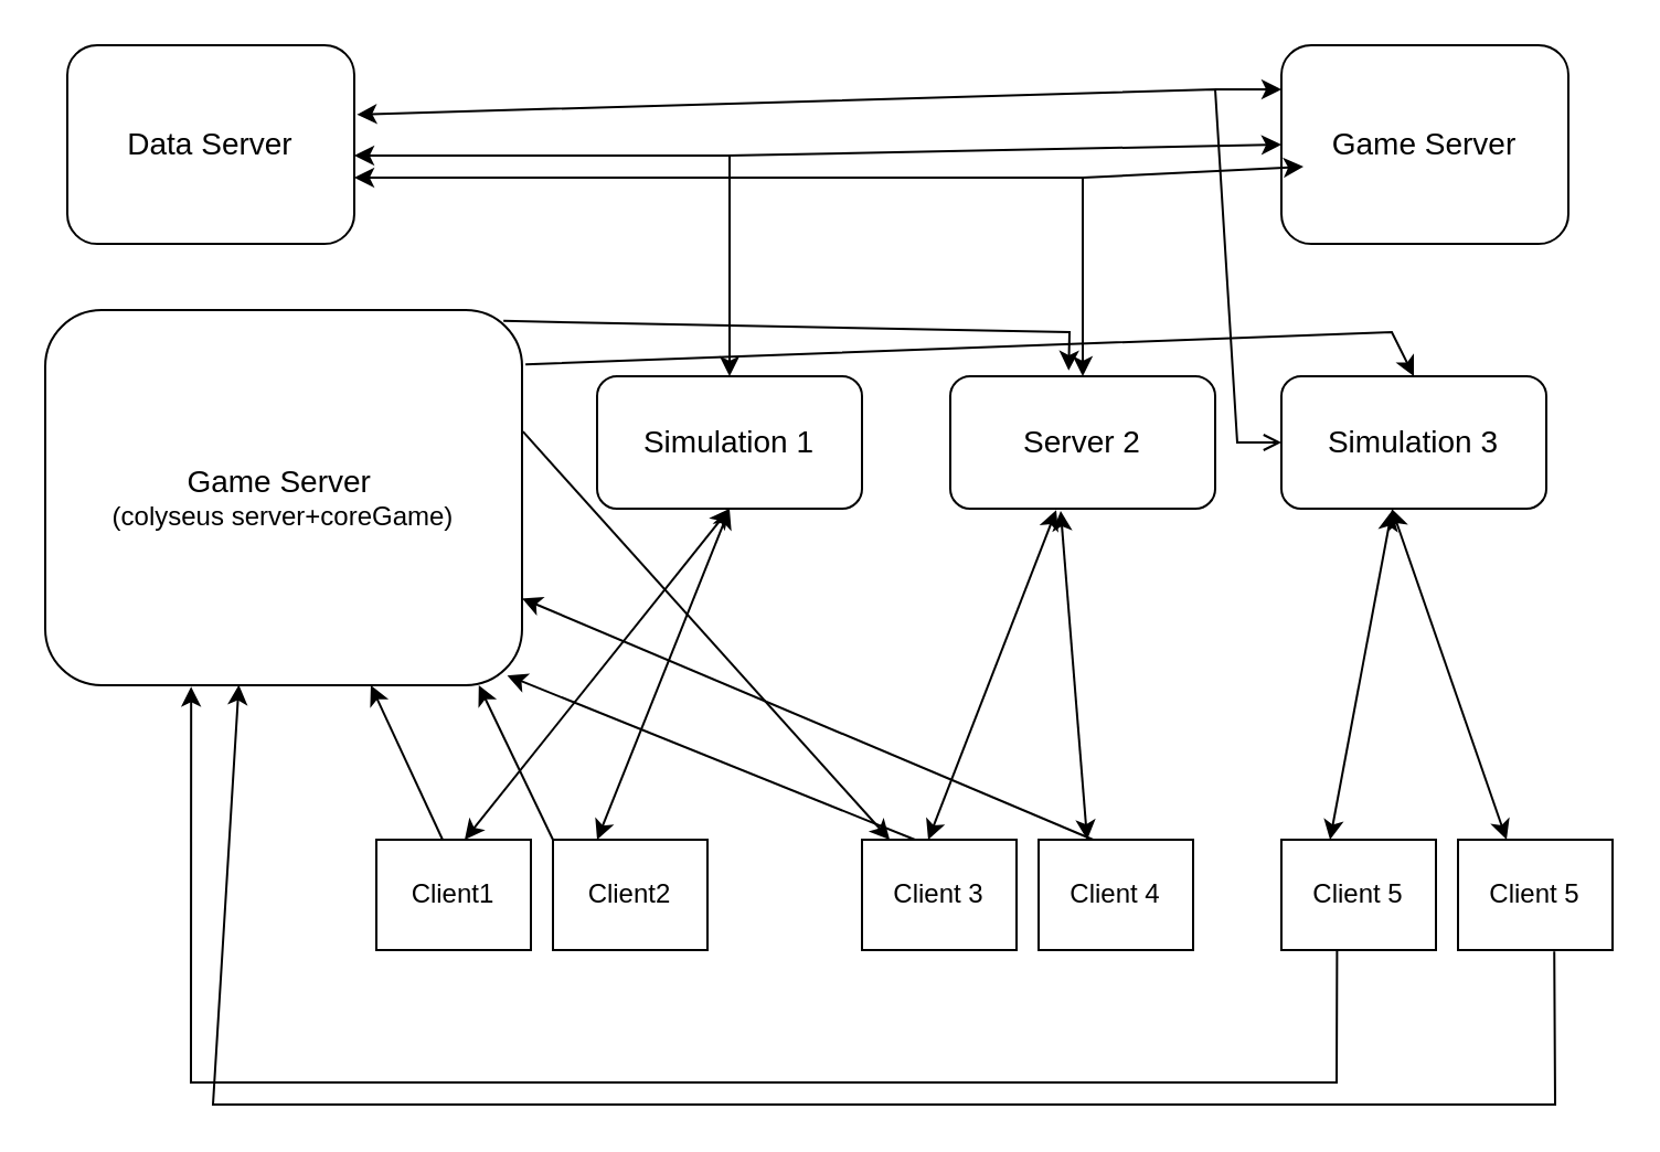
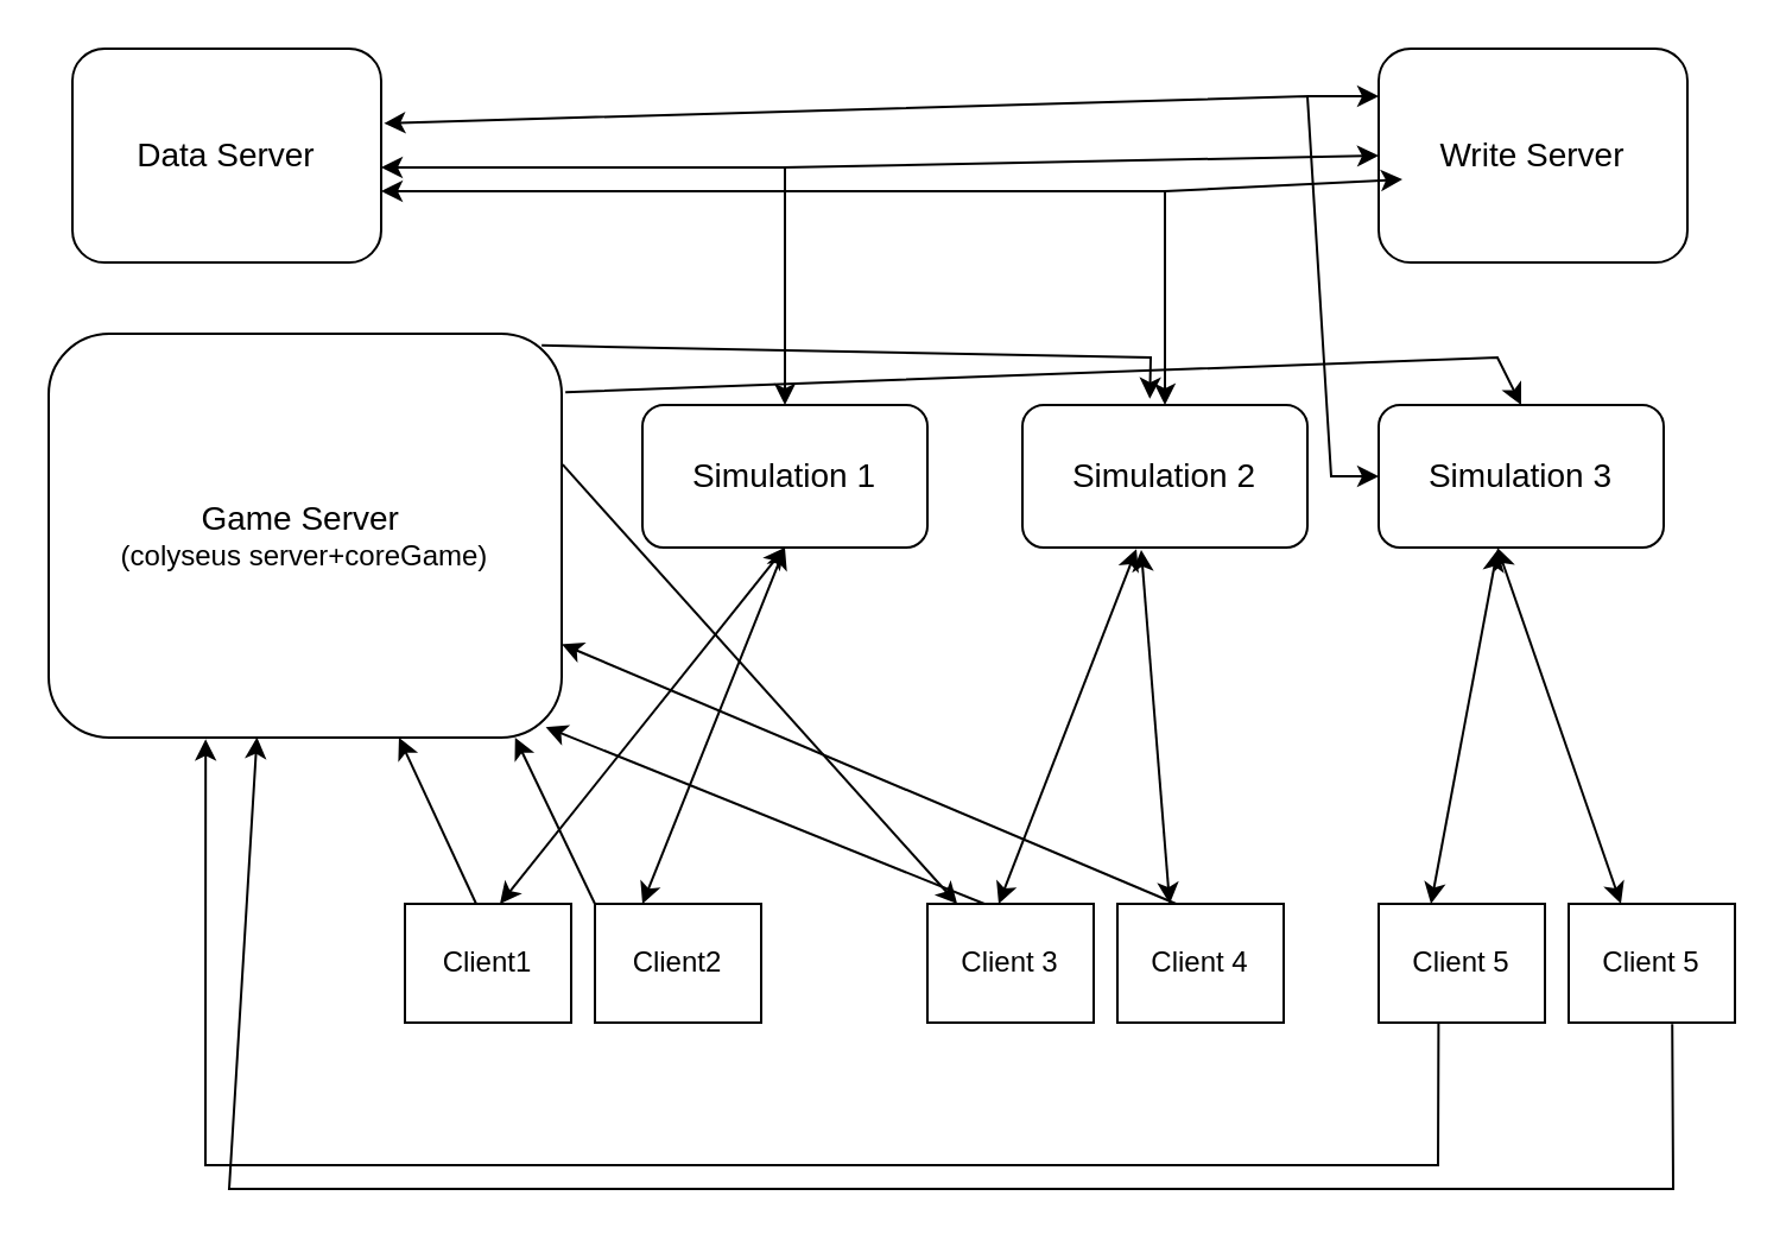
  <mxCell id="0" />
  <mxCell id="1" parent="0" />
  <mxCell id="2" value="&lt;font style=&quot;font-size: 14px&quot;&gt;Data Server&lt;/font&gt;" style="rounded=1;whiteSpace=wrap;html=1;" vertex="1" parent="1"><mxGeometry x="30" y="20" width="130" height="90" as="geometry" /></mxCell>
- <mxCell id="3" value="&lt;font style=&quot;font-size: 14px&quot;&gt;Game Server&lt;/font&gt;" style="rounded=1;whiteSpace=wrap;html=1;" vertex="1" parent="1"><mxGeometry x="580" y="20" width="130" height="90" as="geometry" /></mxCell>
+ <mxCell id="3" value="&lt;font style=&quot;font-size: 14px&quot;&gt;Write Server&lt;/font&gt;" style="rounded=1;whiteSpace=wrap;html=1;" vertex="1" parent="1"><mxGeometry x="580" y="20" width="130" height="90" as="geometry" /></mxCell>
  <mxCell id="4" value="&lt;font style=&quot;font-size: 14px&quot;&gt;Game Server&lt;/font&gt;&amp;nbsp;&lt;br&gt;(colyseus server+coreGame)" style="rounded=1;whiteSpace=wrap;html=1;" vertex="1" parent="1"><mxGeometry x="20" y="140" width="216" height="170" as="geometry" /></mxCell>
  <mxCell id="5" value="Client1" style="rounded=0;whiteSpace=wrap;html=1;" vertex="1" parent="1"><mxGeometry x="170" y="380" width="70" height="50" as="geometry" /></mxCell>
  <mxCell id="6" value="Client2" style="rounded=0;whiteSpace=wrap;html=1;" vertex="1" parent="1"><mxGeometry x="250" y="380" width="70" height="50" as="geometry" /></mxCell>
  <mxCell id="7" value="Client 3" style="rounded=0;whiteSpace=wrap;html=1;" vertex="1" parent="1"><mxGeometry x="390" y="380" width="70" height="50" as="geometry" /></mxCell>
  <mxCell id="8" value="Client 4" style="rounded=0;whiteSpace=wrap;html=1;" vertex="1" parent="1"><mxGeometry x="470" y="380" width="70" height="50" as="geometry" /></mxCell>
  <mxCell id="9" value="Client 5" style="rounded=0;whiteSpace=wrap;html=1;" vertex="1" parent="1"><mxGeometry x="580" y="380" width="70" height="50" as="geometry" /></mxCell>
  <mxCell id="10" value="Client 5" style="rounded=0;whiteSpace=wrap;html=1;" vertex="1" parent="1"><mxGeometry x="660" y="380" width="70" height="50" as="geometry" /></mxCell>
  <mxCell id="11" value="Simulation 1" style="rounded=1;whiteSpace=wrap;html=1;fontSize=14;" vertex="1" parent="1"><mxGeometry x="270" y="170" width="120" height="60" as="geometry" /></mxCell>
- <mxCell id="12" value="Server 2" style="rounded=1;whiteSpace=wrap;html=1;fontSize=14;" vertex="1" parent="1"><mxGeometry x="430" y="170" width="120" height="60" as="geometry" /></mxCell>
+ <mxCell id="12" value="Simulation 2" style="rounded=1;whiteSpace=wrap;html=1;fontSize=14;" vertex="1" parent="1"><mxGeometry x="430" y="170" width="120" height="60" as="geometry" /></mxCell>
  <mxCell id="13" value="Simulation 3" style="rounded=1;whiteSpace=wrap;html=1;fontSize=14;" vertex="1" parent="1"><mxGeometry x="580" y="170" width="120" height="60" as="geometry" /></mxCell>
  <mxCell id="14" value="" style="endArrow=classic;html=1;rounded=0;fontSize=14;" edge="1" parent="1" target="4"><mxGeometry width="50" height="50" relative="1" as="geometry"><mxPoint x="200" y="380" as="sourcePoint" /><mxPoint x="250" y="330" as="targetPoint" /></mxGeometry></mxCell>
  <mxCell id="15" value="" style="endArrow=classic;html=1;rounded=0;fontSize=14;" edge="1" parent="1"><mxGeometry width="50" height="50" relative="1" as="geometry"><mxPoint x="250" y="380" as="sourcePoint" /><mxPoint x="216.4" y="310" as="targetPoint" /></mxGeometry></mxCell>
  <mxCell id="16" value="" style="endArrow=classic;html=1;rounded=0;fontSize=14;entryX=0.969;entryY=0.974;entryDx=0;entryDy=0;entryPerimeter=0;" edge="1" parent="1" target="4"><mxGeometry width="50" height="50" relative="1" as="geometry"><mxPoint x="414" y="380" as="sourcePoint" /><mxPoint x="380" y="310" as="targetPoint" /></mxGeometry></mxCell>
  <mxCell id="17" value="" style="endArrow=classic;html=1;rounded=0;fontSize=14;" edge="1" parent="1" target="4"><mxGeometry width="50" height="50" relative="1" as="geometry"><mxPoint x="494.7" y="380" as="sourcePoint" /><mxPoint x="310.004" y="305.84" as="targetPoint" /></mxGeometry></mxCell>
  <mxCell id="18" value="" style="endArrow=classic;html=1;rounded=0;fontSize=14;entryX=0.306;entryY=1.004;entryDx=0;entryDy=0;entryPerimeter=0;exitX=0.36;exitY=0.996;exitDx=0;exitDy=0;exitPerimeter=0;" edge="1" parent="1" source="9" target="4"><mxGeometry width="50" height="50" relative="1" as="geometry"><mxPoint x="504.7" y="390" as="sourcePoint" /><mxPoint x="246" y="284.178" as="targetPoint" /><Array as="points"><mxPoint x="605" y="490" /><mxPoint x="86" y="490" /></Array></mxGeometry></mxCell>
  <mxCell id="19" value="" style="endArrow=classic;html=1;rounded=0;fontSize=14;exitX=0.623;exitY=1.012;exitDx=0;exitDy=0;exitPerimeter=0;entryX=0.406;entryY=0.999;entryDx=0;entryDy=0;entryPerimeter=0;" edge="1" parent="1" source="10" target="4"><mxGeometry width="50" height="50" relative="1" as="geometry"><mxPoint x="615.2" y="439.8" as="sourcePoint" /><mxPoint x="96.096" y="320.64" as="targetPoint" /><Array as="points"><mxPoint x="704" y="500" /><mxPoint x="96" y="500" /></Array></mxGeometry></mxCell>
  <mxCell id="20" value="" style="endArrow=classic;html=1;rounded=0;fontSize=14;exitX=1.002;exitY=0.324;exitDx=0;exitDy=0;exitPerimeter=0;" edge="1" parent="1" source="4" target="7"><mxGeometry width="50" height="50" relative="1" as="geometry"><mxPoint x="236" y="210" as="sourcePoint" /><mxPoint x="286" y="160" as="targetPoint" /></mxGeometry></mxCell>
  <mxCell id="21" value="" style="endArrow=classic;html=1;rounded=0;fontSize=14;entryX=0.447;entryY=-0.043;entryDx=0;entryDy=0;exitX=0.961;exitY=0.029;exitDx=0;exitDy=0;exitPerimeter=0;entryPerimeter=0;" edge="1" parent="1" source="4" target="12"><mxGeometry width="50" height="50" relative="1" as="geometry"><mxPoint x="236" y="255" as="sourcePoint" /><mxPoint x="286" y="205" as="targetPoint" /><Array as="points"><mxPoint x="484" y="150" /></Array></mxGeometry></mxCell>
  <mxCell id="22" value="" style="endArrow=classic;html=1;rounded=0;fontSize=14;entryX=0.5;entryY=0;entryDx=0;entryDy=0;exitX=0.961;exitY=0.029;exitDx=0;exitDy=0;exitPerimeter=0;" edge="1" parent="1" target="13"><mxGeometry width="50" height="50" relative="1" as="geometry"><mxPoint x="237.576" y="164.64" as="sourcePoint" /><mxPoint x="493.64" y="177.42" as="targetPoint" /><Array as="points"><mxPoint x="630" y="150" /></Array></mxGeometry></mxCell>
  <mxCell id="23" value="" style="endArrow=classic;startArrow=classic;html=1;rounded=0;fontSize=14;entryX=0.5;entryY=0;entryDx=0;entryDy=0;" edge="1" parent="1" target="11"><mxGeometry width="50" height="50" relative="1" as="geometry"><mxPoint x="160" y="70" as="sourcePoint" /><mxPoint x="210" y="20" as="targetPoint" /><Array as="points"><mxPoint x="330" y="70" /></Array></mxGeometry></mxCell>
  <mxCell id="24" value="" style="endArrow=classic;startArrow=classic;html=1;rounded=0;fontSize=14;entryX=0.5;entryY=0;entryDx=0;entryDy=0;" edge="1" parent="1" target="12"><mxGeometry width="50" height="50" relative="1" as="geometry"><mxPoint x="160" y="80" as="sourcePoint" /><mxPoint x="330" y="180" as="targetPoint" /><Array as="points"><mxPoint x="490" y="80" /></Array></mxGeometry></mxCell>
- <mxCell id="25" value="" style="endArrow=open;startArrow=classic;html=1;rounded=0;fontSize=14;exitX=1.009;exitY=0.349;exitDx=0;exitDy=0;exitPerimeter=0;entryX=0;entryY=0.5;entryDx=0;entryDy=0;" edge="1" parent="1" source="2" target="13"><mxGeometry width="50" height="50" relative="1" as="geometry"><mxPoint x="170" y="90" as="sourcePoint" /><mxPoint x="500" y="180" as="targetPoint" /><Array as="points"><mxPoint x="550" y="40" /><mxPoint x="560" y="200" /></Array></mxGeometry></mxCell>
+ <mxCell id="25" value="" style="endArrow=classic;startArrow=classic;html=1;rounded=0;fontSize=14;exitX=1.009;exitY=0.349;exitDx=0;exitDy=0;exitPerimeter=0;entryX=0;entryY=0.5;entryDx=0;entryDy=0;" edge="1" parent="1" source="2" target="13"><mxGeometry width="50" height="50" relative="1" as="geometry"><mxPoint x="170" y="90" as="sourcePoint" /><mxPoint x="500" y="180" as="targetPoint" /><Array as="points"><mxPoint x="550" y="40" /><mxPoint x="560" y="200" /></Array></mxGeometry></mxCell>
  <mxCell id="26" value="" style="endArrow=classic;startArrow=classic;html=1;rounded=0;fontSize=14;" edge="1" parent="1"><mxGeometry width="50" height="50" relative="1" as="geometry"><mxPoint x="210" y="380" as="sourcePoint" /><mxPoint x="330" y="230" as="targetPoint" /><Array as="points" /></mxGeometry></mxCell>
  <mxCell id="27" value="" style="endArrow=classic;startArrow=classic;html=1;rounded=0;fontSize=14;entryX=0.5;entryY=1;entryDx=0;entryDy=0;" edge="1" parent="1" target="11"><mxGeometry width="50" height="50" relative="1" as="geometry"><mxPoint x="270" y="380" as="sourcePoint" /><mxPoint x="369.96" y="233" as="targetPoint" /><Array as="points" /></mxGeometry></mxCell>
  <mxCell id="28" value="" style="endArrow=classic;startArrow=classic;html=1;rounded=0;fontSize=14;entryX=0.4;entryY=1.01;entryDx=0;entryDy=0;entryPerimeter=0;" edge="1" parent="1" target="12"><mxGeometry width="50" height="50" relative="1" as="geometry"><mxPoint x="420" y="380" as="sourcePoint" /><mxPoint x="540" y="230" as="targetPoint" /><Array as="points" /></mxGeometry></mxCell>
  <mxCell id="29" value="" style="endArrow=classic;startArrow=classic;html=1;rounded=0;fontSize=14;" edge="1" parent="1"><mxGeometry width="50" height="50" relative="1" as="geometry"><mxPoint x="492" y="380" as="sourcePoint" /><mxPoint x="480" y="231" as="targetPoint" /><Array as="points" /></mxGeometry></mxCell>
  <mxCell id="30" value="" style="endArrow=classic;startArrow=classic;html=1;rounded=0;fontSize=14;" edge="1" parent="1"><mxGeometry width="50" height="50" relative="1" as="geometry"><mxPoint x="602" y="380" as="sourcePoint" /><mxPoint x="630" y="231" as="targetPoint" /><Array as="points" /></mxGeometry></mxCell>
  <mxCell id="31" value="" style="endArrow=classic;startArrow=classic;html=1;rounded=0;fontSize=14;" edge="1" parent="1"><mxGeometry width="50" height="50" relative="1" as="geometry"><mxPoint x="682" y="380" as="sourcePoint" /><mxPoint x="630" y="230" as="targetPoint" /><Array as="points" /></mxGeometry></mxCell>
  <mxCell id="32" value="" style="endArrow=classic;html=1;rounded=0;fontSize=14;entryX=0;entryY=0.5;entryDx=0;entryDy=0;" edge="1" parent="1" target="3"><mxGeometry width="50" height="50" relative="1" as="geometry"><mxPoint x="329" y="70" as="sourcePoint" /><mxPoint x="379" y="20" as="targetPoint" /></mxGeometry></mxCell>
  <mxCell id="33" value="" style="endArrow=classic;html=1;rounded=0;fontSize=14;entryX=0;entryY=0.5;entryDx=0;entryDy=0;" edge="1" parent="1"><mxGeometry width="50" height="50" relative="1" as="geometry"><mxPoint x="490" y="80" as="sourcePoint" /><mxPoint x="590" y="75" as="targetPoint" /></mxGeometry></mxCell>
  <mxCell id="34" value="" style="endArrow=classic;html=1;rounded=0;fontSize=14;" edge="1" parent="1"><mxGeometry width="50" height="50" relative="1" as="geometry"><mxPoint x="550" y="40" as="sourcePoint" /><mxPoint x="580" y="40" as="targetPoint" /></mxGeometry></mxCell>
